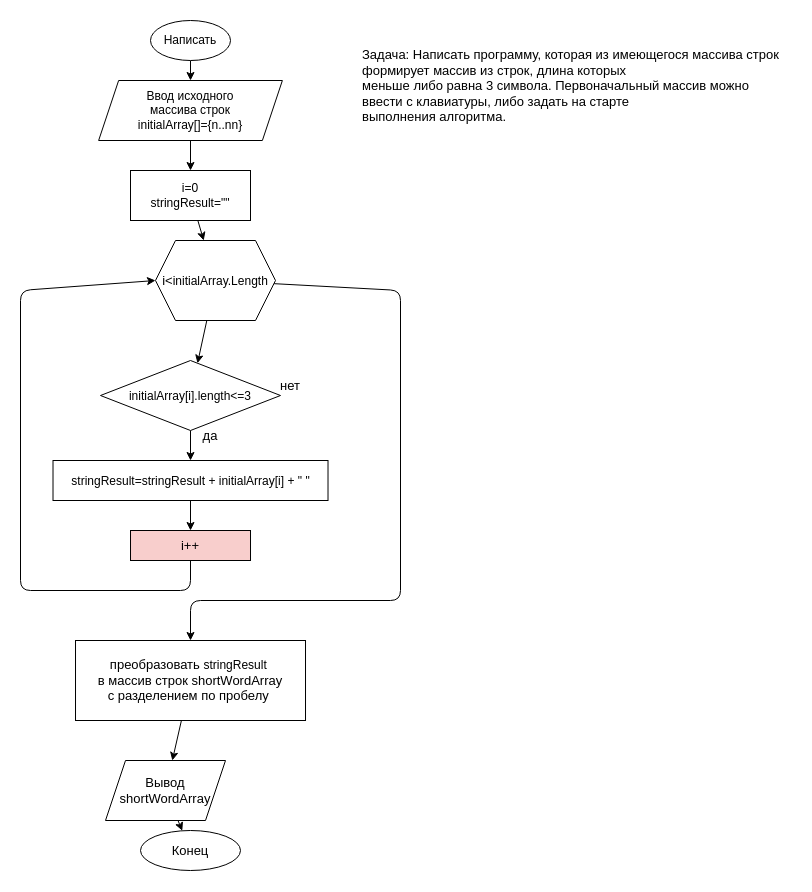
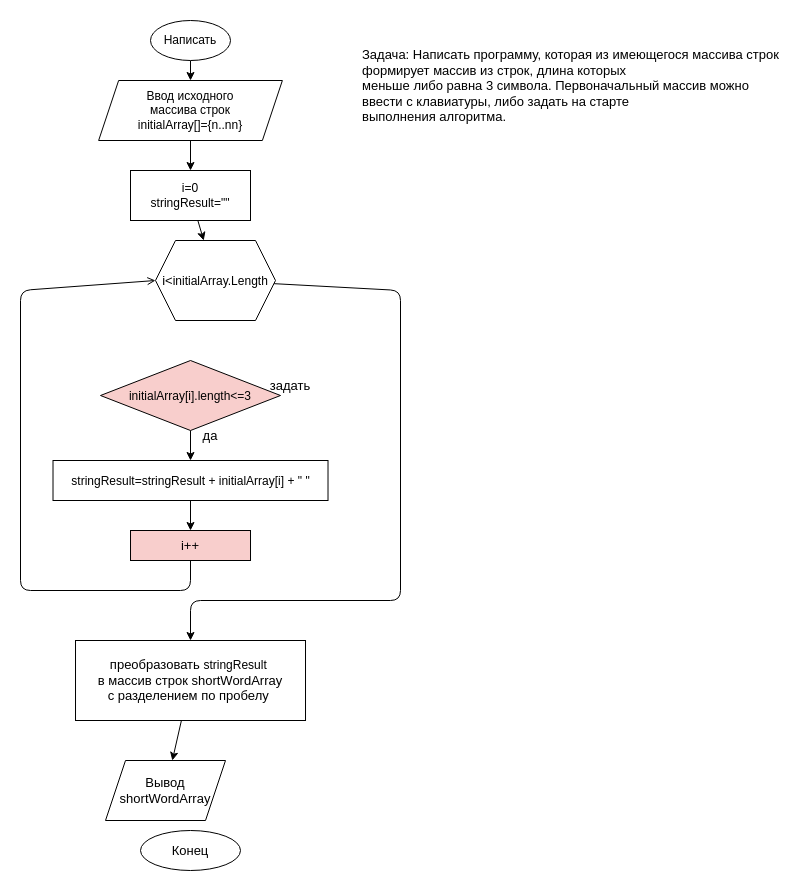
  <mxCell id="0" />
  <mxCell id="1" parent="0" />
  <mxCell id="2" value="" style="edgeStyle=none;html=1;" edge="1" parent="1" source="3" target="5"><mxGeometry relative="1" as="geometry" /></mxCell>
  <mxCell id="3" value="Написать" style="ellipse;whiteSpace=wrap;html=1;" vertex="1" parent="1"><mxGeometry x="150" y="20" width="80" height="40" as="geometry" /></mxCell>
  <mxCell id="4" value="" style="edgeStyle=none;html=1;fontSize=13;" edge="1" parent="1" source="5" target="10"><mxGeometry relative="1" as="geometry" /></mxCell>
  <mxCell id="5" value="Ввод исходного &lt;br&gt;&lt;font style=&quot;font-size: 12px&quot;&gt;массива строк&lt;br&gt;&lt;font style=&quot;text-align: left&quot;&gt;initialArra&lt;/font&gt;&lt;span style=&quot;text-align: left&quot;&gt;y[]={n..nn}&lt;/span&gt;&lt;br&gt;&lt;/font&gt;" style="shape=parallelogram;perimeter=parallelogramPerimeter;whiteSpace=wrap;html=1;fixedSize=1;" vertex="1" parent="1"><mxGeometry x="98.13" y="80" width="183.75" height="60" as="geometry" /></mxCell>
- <mxCell id="6" value="" style="edgeStyle=none;html=1;fontSize=13;" edge="1" parent="1" source="8" target="12"><mxGeometry relative="1" as="geometry" /></mxCell>
  <mxCell id="7" style="edgeStyle=none;html=1;entryX=0.5;entryY=0;entryDx=0;entryDy=0;fontSize=13;" edge="1" parent="1" source="8" target="18"><mxGeometry relative="1" as="geometry"><Array as="points"><mxPoint x="400" y="290" /><mxPoint x="400" y="600" /><mxPoint x="190" y="600" /></Array></mxGeometry></mxCell>
  <mxCell id="8" value="i&amp;lt;&lt;font style=&quot;font-size: 12px ; text-align: left&quot;&gt;initialArra&lt;/font&gt;&lt;span style=&quot;font-size: 12px ; text-align: left&quot;&gt;y.Length&lt;/span&gt;" style="shape=hexagon;perimeter=hexagonPerimeter2;whiteSpace=wrap;html=1;fixedSize=1;fontSize=13;" vertex="1" parent="1"><mxGeometry x="155" y="240" width="120" height="80" as="geometry" /></mxCell>
  <mxCell id="9" value="" style="edgeStyle=none;html=1;fontSize=13;" edge="1" parent="1" source="10" target="8"><mxGeometry relative="1" as="geometry" /></mxCell>
  <mxCell id="10" value="i=0&lt;br&gt;stringResult=&quot;&quot;" style="whiteSpace=wrap;html=1;" vertex="1" parent="1"><mxGeometry x="130" y="170" width="120" height="50" as="geometry" /></mxCell>
  <mxCell id="11" value="" style="edgeStyle=none;html=1;fontSize=13;" edge="1" parent="1" source="12" target="14"><mxGeometry relative="1" as="geometry" /></mxCell>
- <mxCell id="12" value="&lt;font style=&quot;font-size: 12px ; text-align: left&quot;&gt;initialArra&lt;/font&gt;&lt;span style=&quot;font-size: 12px ; text-align: left&quot;&gt;y[i].length&amp;lt;=3&lt;/span&gt;" style="rhombus;whiteSpace=wrap;html=1;fontSize=13;" vertex="1" parent="1"><mxGeometry x="100" y="360" width="180" height="70" as="geometry" /></mxCell>
+ <mxCell id="12" value="&lt;font style=&quot;font-size: 12px ; text-align: left&quot;&gt;initialArra&lt;/font&gt;&lt;span style=&quot;font-size: 12px ; text-align: left&quot;&gt;y[i].length&amp;lt;=3&lt;/span&gt;" style="rhombus;whiteSpace=wrap;html=1;fontSize=13;fillColor=#f8cecc;" vertex="1" parent="1"><mxGeometry x="100" y="360" width="180" height="70" as="geometry" /></mxCell>
  <mxCell id="13" value="" style="edgeStyle=none;html=1;fontSize=13;" edge="1" parent="1" source="14" target="16"><mxGeometry relative="1" as="geometry" /></mxCell>
  <mxCell id="14" value="&lt;span style=&quot;font-size: 12px&quot;&gt;stringResult=&lt;/span&gt;&lt;span style=&quot;font-size: 12px&quot;&gt;stringResult +&amp;nbsp;&lt;/span&gt;&lt;font style=&quot;font-size: 12px ; text-align: left&quot;&gt;initialArra&lt;/font&gt;&lt;span style=&quot;font-size: 12px ; text-align: left&quot;&gt;y[i] + &quot; &quot;&lt;/span&gt;" style="whiteSpace=wrap;html=1;fontSize=13;" vertex="1" parent="1"><mxGeometry x="52.51" y="460" width="275" height="40" as="geometry" /></mxCell>
- <mxCell id="15" style="edgeStyle=none;html=1;entryX=0;entryY=0.5;entryDx=0;entryDy=0;fontSize=13;exitX=0.5;exitY=1;exitDx=0;exitDy=0;" edge="1" parent="1" source="16" target="8"><mxGeometry relative="1" as="geometry"><Array as="points"><mxPoint x="190" y="590" /><mxPoint x="20" y="590" /><mxPoint x="20" y="290" /></Array></mxGeometry></mxCell>
+ <mxCell id="15" style="edgeStyle=none;html=1;entryX=0;entryY=0.5;entryDx=0;entryDy=0;fontSize=13;exitX=0.5;exitY=1;exitDx=0;exitDy=0;endArrow=open;" edge="1" parent="1" source="16" target="8"><mxGeometry relative="1" as="geometry"><Array as="points"><mxPoint x="190" y="590" /><mxPoint x="20" y="590" /><mxPoint x="20" y="290" /></Array></mxGeometry></mxCell>
  <mxCell id="16" value="i++" style="whiteSpace=wrap;html=1;fontSize=13;fillColor=#f8cecc;" vertex="1" parent="1"><mxGeometry x="130.01" y="530" width="120" height="30" as="geometry" /></mxCell>
  <mxCell id="17" value="" style="edgeStyle=none;html=1;fontSize=13;" edge="1" parent="1" source="18" target="22"><mxGeometry relative="1" as="geometry" /></mxCell>
  <mxCell id="18" value="преобразовать&amp;nbsp;&lt;span style=&quot;font-size: 12px&quot;&gt;stringResult&lt;/span&gt;&lt;span style=&quot;font-size: 12px&quot;&gt;&amp;nbsp;&lt;br&gt;&lt;/span&gt;в массив строк shortWordArray&lt;br&gt;с&amp;nbsp;разделением по пробелу&amp;nbsp;" style="whiteSpace=wrap;html=1;fontSize=13;" vertex="1" parent="1"><mxGeometry x="75.01" y="640" width="230" height="80" as="geometry" /></mxCell>
  <mxCell id="19" value="да" style="text;html=1;strokeColor=none;fillColor=none;align=center;verticalAlign=middle;whiteSpace=wrap;rounded=0;fontSize=13;" vertex="1" parent="1"><mxGeometry x="180" y="420" width="60" height="30" as="geometry" /></mxCell>
- <mxCell id="20" value="нет" style="text;html=1;strokeColor=none;fillColor=none;align=center;verticalAlign=middle;whiteSpace=wrap;rounded=0;fontSize=13;" vertex="1" parent="1"><mxGeometry x="260" y="370" width="60" height="30" as="geometry" /></mxCell>
- <mxCell id="21" value="" style="edgeStyle=none;html=1;fontSize=13;" edge="1" parent="1" source="22" target="23"><mxGeometry relative="1" as="geometry" /></mxCell>
+ <mxCell id="20" value="задать" style="text;html=1;strokeColor=none;fillColor=none;align=center;verticalAlign=middle;whiteSpace=wrap;rounded=0;fontSize=13;" vertex="1" parent="1"><mxGeometry x="260" y="370" width="60" height="30" as="geometry" /></mxCell>
  <mxCell id="22" value="Вывод&lt;br&gt;shortWordArray" style="shape=parallelogram;perimeter=parallelogramPerimeter;whiteSpace=wrap;html=1;fixedSize=1;fontSize=13;" vertex="1" parent="1"><mxGeometry x="105" y="760" width="120" height="60" as="geometry" /></mxCell>
  <mxCell id="23" value="Конец" style="ellipse;whiteSpace=wrap;html=1;fontSize=13;" vertex="1" parent="1"><mxGeometry x="140.01" y="830" width="100" height="40" as="geometry" /></mxCell>
  <mxCell id="24" value="Задача: Написать программу, которая из имеющегося массива строк формирует массив из строк, длина которых&lt;br&gt;меньше либо равна 3 символа. Первоначальный массив можно ввести с клавиатуры, либо задать на старте&lt;br&gt;выполнения алгоритма.&amp;nbsp;" style="text;whiteSpace=wrap;html=1;fontSize=13;" vertex="1" parent="1"><mxGeometry x="360" y="40" width="430" height="100" as="geometry" /></mxCell>
